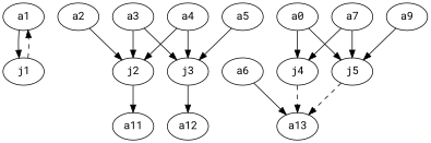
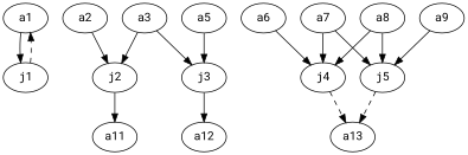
  digraph {
    fontname="Roboto Mono"
    node [fontname="Roboto Mono"]
    edge [fontname="Roboto Mono"]
    a1
    j1
    a2
    j2
    a11
    a3
    j3
-   a4
    a12
    a5
    a6
    j4
    a13
    a7
    j5
-   a8 [label=a0]
+   a8
    a9
    a1 -> j1
    j1 -> a1 [style=dashed]
    a2 -> j2
    j2 -> a11 [style=solid]
    a3 -> j2
    a3 -> j3
    j3 -> a12 [style=solid]
-   a4 -> j2
-   a4 -> j3
    a5 -> j3
-   a6 -> a13
+   a6 -> j4
    j4 -> a13 [style=dashed]
    a7 -> j4
    a7 -> j5
    j5 -> a13 [style=dashed]
    a8 -> j4
    a8 -> j5
    a9 -> j5
  }
